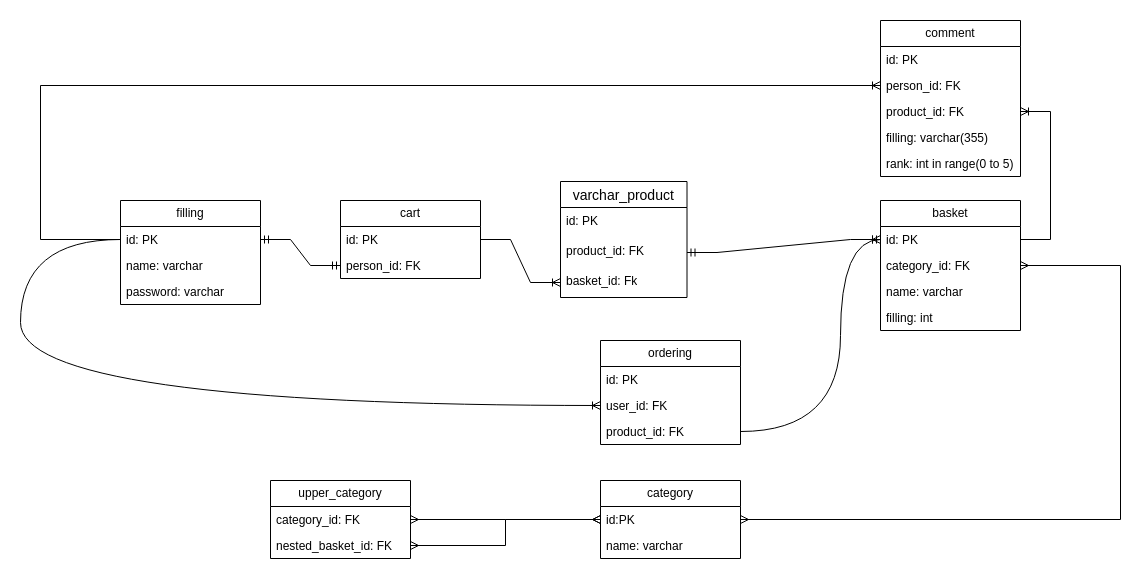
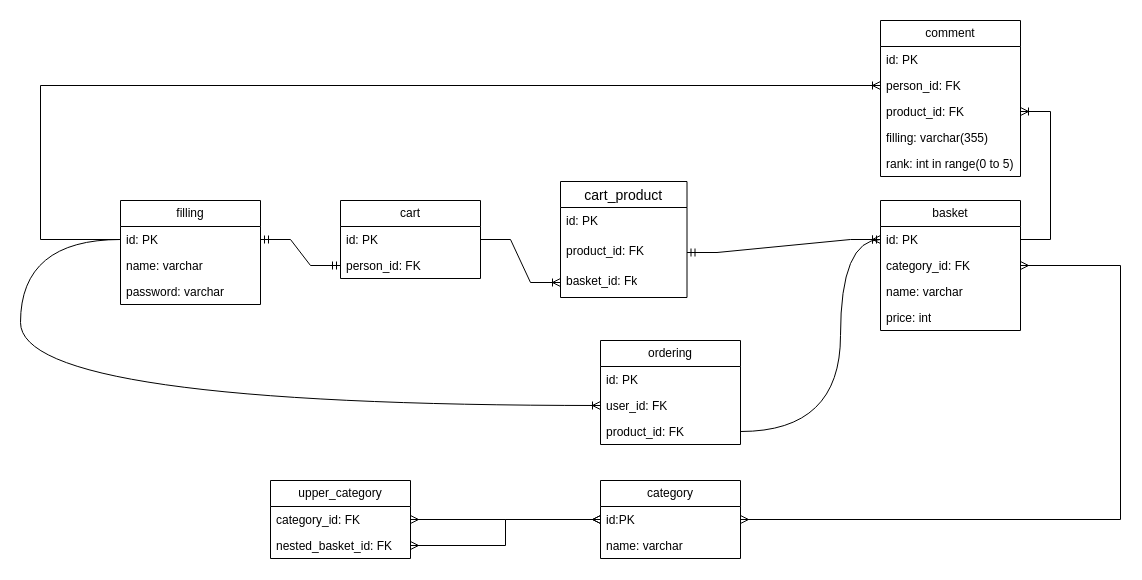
  <mxCell id="0" />
  <mxCell id="1" parent="0" />
  <mxCell id="2" value="filling" style="swimlane;fontStyle=0;childLayout=stackLayout;horizontal=1;startSize=26;fillColor=none;horizontalStack=0;resizeParent=1;resizeParentMax=0;resizeLast=0;collapsible=1;marginBottom=0;whiteSpace=wrap;html=1;" vertex="1" parent="1"><mxGeometry x="120" y="200" width="140" height="104" as="geometry" /></mxCell>
  <mxCell id="3" value="id: PK" style="text;strokeColor=none;fillColor=none;align=left;verticalAlign=top;spacingLeft=4;spacingRight=4;overflow=hidden;rotatable=0;points=[[0,0.5],[1,0.5]];portConstraint=eastwest;whiteSpace=wrap;html=1;" vertex="1" parent="2"><mxGeometry y="26" width="140" height="26" as="geometry" /></mxCell>
  <mxCell id="4" value="name: varchar" style="text;strokeColor=none;fillColor=none;align=left;verticalAlign=top;spacingLeft=4;spacingRight=4;overflow=hidden;rotatable=0;points=[[0,0.5],[1,0.5]];portConstraint=eastwest;whiteSpace=wrap;html=1;" vertex="1" parent="2"><mxGeometry y="52" width="140" height="26" as="geometry" /></mxCell>
  <mxCell id="5" value="password: varchar" style="text;strokeColor=none;fillColor=none;align=left;verticalAlign=top;spacingLeft=4;spacingRight=4;overflow=hidden;rotatable=0;points=[[0,0.5],[1,0.5]];portConstraint=eastwest;whiteSpace=wrap;html=1;" vertex="1" parent="2"><mxGeometry y="78" width="140" height="26" as="geometry" /></mxCell>
  <mxCell id="6" value="cart" style="swimlane;fontStyle=0;childLayout=stackLayout;horizontal=1;startSize=26;fillColor=none;horizontalStack=0;resizeParent=1;resizeParentMax=0;resizeLast=0;collapsible=1;marginBottom=0;whiteSpace=wrap;html=1;" vertex="1" parent="1"><mxGeometry x="340" y="200" width="140" height="78" as="geometry" /></mxCell>
  <mxCell id="7" value="id: PK" style="text;strokeColor=none;fillColor=none;align=left;verticalAlign=top;spacingLeft=4;spacingRight=4;overflow=hidden;rotatable=0;points=[[0,0.5],[1,0.5]];portConstraint=eastwest;whiteSpace=wrap;html=1;" vertex="1" parent="6"><mxGeometry y="26" width="140" height="26" as="geometry" /></mxCell>
  <mxCell id="8" value="person_id: FK" style="text;strokeColor=none;fillColor=none;align=left;verticalAlign=top;spacingLeft=4;spacingRight=4;overflow=hidden;rotatable=0;points=[[0,0.5],[1,0.5]];portConstraint=eastwest;whiteSpace=wrap;html=1;" vertex="1" parent="6"><mxGeometry y="52" width="140" height="26" as="geometry" /></mxCell>
  <mxCell id="9" value="" style="edgeStyle=entityRelationEdgeStyle;fontSize=12;html=1;endArrow=ERmandOne;startArrow=ERmandOne;rounded=0;" edge="1" parent="1" source="3" target="8"><mxGeometry width="100" height="100" relative="1" as="geometry"><mxPoint x="600" y="570" as="sourcePoint" /><mxPoint x="700" y="470" as="targetPoint" /></mxGeometry></mxCell>
  <mxCell id="10" value="basket" style="swimlane;fontStyle=0;childLayout=stackLayout;horizontal=1;startSize=26;fillColor=none;horizontalStack=0;resizeParent=1;resizeParentMax=0;resizeLast=0;collapsible=1;marginBottom=0;whiteSpace=wrap;html=1;" vertex="1" parent="1"><mxGeometry x="880" y="200" width="140" height="130" as="geometry" /></mxCell>
  <mxCell id="11" value="id: PK" style="text;strokeColor=none;fillColor=none;align=left;verticalAlign=top;spacingLeft=4;spacingRight=4;overflow=hidden;rotatable=0;points=[[0,0.5],[1,0.5]];portConstraint=eastwest;whiteSpace=wrap;html=1;" vertex="1" parent="10"><mxGeometry y="26" width="140" height="26" as="geometry" /></mxCell>
  <mxCell id="12" value="category_id: FK" style="text;strokeColor=none;fillColor=none;align=left;verticalAlign=top;spacingLeft=4;spacingRight=4;overflow=hidden;rotatable=0;points=[[0,0.5],[1,0.5]];portConstraint=eastwest;whiteSpace=wrap;html=1;" vertex="1" parent="10"><mxGeometry y="52" width="140" height="26" as="geometry" /></mxCell>
  <mxCell id="13" value="name: varchar" style="text;strokeColor=none;fillColor=none;align=left;verticalAlign=top;spacingLeft=4;spacingRight=4;overflow=hidden;rotatable=0;points=[[0,0.5],[1,0.5]];portConstraint=eastwest;whiteSpace=wrap;html=1;" vertex="1" parent="10"><mxGeometry y="78" width="140" height="26" as="geometry" /></mxCell>
- <mxCell id="14" value="filling: int" style="text;strokeColor=none;fillColor=none;align=left;verticalAlign=top;spacingLeft=4;spacingRight=4;overflow=hidden;rotatable=0;points=[[0,0.5],[1,0.5]];portConstraint=eastwest;whiteSpace=wrap;html=1;" vertex="1" parent="10"><mxGeometry y="104" width="140" height="26" as="geometry" /></mxCell>
+ <mxCell id="14" value="price: int" style="text;strokeColor=none;fillColor=none;align=left;verticalAlign=top;spacingLeft=4;spacingRight=4;overflow=hidden;rotatable=0;points=[[0,0.5],[1,0.5]];portConstraint=eastwest;whiteSpace=wrap;html=1;" vertex="1" parent="10"><mxGeometry y="104" width="140" height="26" as="geometry" /></mxCell>
  <mxCell id="15" value="comment" style="swimlane;fontStyle=0;childLayout=stackLayout;horizontal=1;startSize=26;fillColor=none;horizontalStack=0;resizeParent=1;resizeParentMax=0;resizeLast=0;collapsible=1;marginBottom=0;whiteSpace=wrap;html=1;" vertex="1" parent="1"><mxGeometry x="880" y="20" width="140" height="156" as="geometry" /></mxCell>
  <mxCell id="16" value="id: PK" style="text;strokeColor=none;fillColor=none;align=left;verticalAlign=top;spacingLeft=4;spacingRight=4;overflow=hidden;rotatable=0;points=[[0,0.5],[1,0.5]];portConstraint=eastwest;whiteSpace=wrap;html=1;" vertex="1" parent="15"><mxGeometry y="26" width="140" height="26" as="geometry" /></mxCell>
  <mxCell id="17" value="person_id: FK" style="text;strokeColor=none;fillColor=none;align=left;verticalAlign=top;spacingLeft=4;spacingRight=4;overflow=hidden;rotatable=0;points=[[0,0.5],[1,0.5]];portConstraint=eastwest;whiteSpace=wrap;html=1;" vertex="1" parent="15"><mxGeometry y="52" width="140" height="26" as="geometry" /></mxCell>
  <mxCell id="18" value="product_id: FK" style="text;strokeColor=none;fillColor=none;align=left;verticalAlign=top;spacingLeft=4;spacingRight=4;overflow=hidden;rotatable=0;points=[[0,0.5],[1,0.5]];portConstraint=eastwest;whiteSpace=wrap;html=1;" vertex="1" parent="15"><mxGeometry y="78" width="140" height="26" as="geometry" /></mxCell>
  <mxCell id="19" value="filling: varchar(355)" style="text;strokeColor=none;fillColor=none;align=left;verticalAlign=top;spacingLeft=4;spacingRight=4;overflow=hidden;rotatable=0;points=[[0,0.5],[1,0.5]];portConstraint=eastwest;whiteSpace=wrap;html=1;" vertex="1" parent="15"><mxGeometry y="104" width="140" height="26" as="geometry" /></mxCell>
  <mxCell id="20" value="rank: int in range(0 to 5)" style="text;strokeColor=none;fillColor=none;align=left;verticalAlign=top;spacingLeft=4;spacingRight=4;overflow=hidden;rotatable=0;points=[[0,0.5],[1,0.5]];portConstraint=eastwest;whiteSpace=wrap;html=1;" vertex="1" parent="15"><mxGeometry y="130" width="140" height="26" as="geometry" /></mxCell>
  <mxCell id="21" value="" style="edgeStyle=entityRelationEdgeStyle;fontSize=12;html=1;endArrow=ERoneToMany;rounded=0;" edge="1" parent="1" source="11" target="18"><mxGeometry width="100" height="100" relative="1" as="geometry"><mxPoint x="750" y="301" as="sourcePoint" /><mxPoint x="890" y="249" as="targetPoint" /></mxGeometry></mxCell>
  <mxCell id="22" value="" style="edgeStyle=elbowEdgeStyle;fontSize=12;html=1;endArrow=ERoneToMany;rounded=0;entryX=0;entryY=0.5;entryDx=0;entryDy=0;exitX=0;exitY=0.5;exitDx=0;exitDy=0;" edge="1" parent="1" source="3" target="17"><mxGeometry width="100" height="100" relative="1" as="geometry"><mxPoint x="210" y="130" as="sourcePoint" /><mxPoint x="810" y="-100" as="targetPoint" /><Array as="points"><mxPoint x="40" y="160" /></Array></mxGeometry></mxCell>
  <mxCell id="23" value="ordering" style="swimlane;fontStyle=0;childLayout=stackLayout;horizontal=1;startSize=26;fillColor=none;horizontalStack=0;resizeParent=1;resizeParentMax=0;resizeLast=0;collapsible=1;marginBottom=0;whiteSpace=wrap;html=1;" vertex="1" parent="1"><mxGeometry x="600" y="340" width="140" height="104" as="geometry" /></mxCell>
  <mxCell id="24" value="id: PK" style="text;strokeColor=none;fillColor=none;align=left;verticalAlign=top;spacingLeft=4;spacingRight=4;overflow=hidden;rotatable=0;points=[[0,0.5],[1,0.5]];portConstraint=eastwest;whiteSpace=wrap;html=1;" vertex="1" parent="23"><mxGeometry y="26" width="140" height="26" as="geometry" /></mxCell>
  <mxCell id="25" value="user_id: FK" style="text;strokeColor=none;fillColor=none;align=left;verticalAlign=top;spacingLeft=4;spacingRight=4;overflow=hidden;rotatable=0;points=[[0,0.5],[1,0.5]];portConstraint=eastwest;whiteSpace=wrap;html=1;" vertex="1" parent="23"><mxGeometry y="52" width="140" height="26" as="geometry" /></mxCell>
  <mxCell id="26" value="product_id: FK" style="text;strokeColor=none;fillColor=none;align=left;verticalAlign=top;spacingLeft=4;spacingRight=4;overflow=hidden;rotatable=0;points=[[0,0.5],[1,0.5]];portConstraint=eastwest;whiteSpace=wrap;html=1;" vertex="1" parent="23"><mxGeometry y="78" width="140" height="26" as="geometry" /></mxCell>
  <mxCell id="27" value="" style="edgeStyle=orthogonalEdgeStyle;fontSize=12;html=1;endArrow=ERoneToMany;rounded=0;curved=1;" edge="1" parent="1" source="3" target="25"><mxGeometry width="100" height="100" relative="1" as="geometry"><mxPoint x="90" y="430" as="sourcePoint" /><mxPoint x="540" y="420" as="targetPoint" /><Array as="points"><mxPoint x="20" y="239" /><mxPoint x="20" y="405" /></Array></mxGeometry></mxCell>
  <mxCell id="28" value="" style="edgeStyle=orthogonalEdgeStyle;fontSize=12;html=1;endArrow=ERoneToMany;rounded=0;exitX=1;exitY=0.5;exitDx=0;exitDy=0;curved=1;" edge="1" parent="1" source="26" target="11"><mxGeometry width="100" height="100" relative="1" as="geometry"><mxPoint x="810" y="442" as="sourcePoint" /><mxPoint x="910" y="342" as="targetPoint" /><Array as="points"><mxPoint x="840" y="431" /><mxPoint x="840" y="239" /></Array></mxGeometry></mxCell>
  <mxCell id="29" value="category" style="swimlane;fontStyle=0;childLayout=stackLayout;horizontal=1;startSize=26;fillColor=none;horizontalStack=0;resizeParent=1;resizeParentMax=0;resizeLast=0;collapsible=1;marginBottom=0;whiteSpace=wrap;html=1;" vertex="1" parent="1"><mxGeometry x="600" y="480" width="140" height="78" as="geometry" /></mxCell>
  <mxCell id="30" value="id:PK" style="text;strokeColor=none;fillColor=none;align=left;verticalAlign=top;spacingLeft=4;spacingRight=4;overflow=hidden;rotatable=0;points=[[0,0.5],[1,0.5]];portConstraint=eastwest;whiteSpace=wrap;html=1;" vertex="1" parent="29"><mxGeometry y="26" width="140" height="26" as="geometry" /></mxCell>
  <mxCell id="31" value="name: varchar" style="text;strokeColor=none;fillColor=none;align=left;verticalAlign=top;spacingLeft=4;spacingRight=4;overflow=hidden;rotatable=0;points=[[0,0.5],[1,0.5]];portConstraint=eastwest;whiteSpace=wrap;html=1;" vertex="1" parent="29"><mxGeometry y="52" width="140" height="26" as="geometry" /></mxCell>
  <mxCell id="32" value="upper_category" style="swimlane;fontStyle=0;childLayout=stackLayout;horizontal=1;startSize=26;fillColor=none;horizontalStack=0;resizeParent=1;resizeParentMax=0;resizeLast=0;collapsible=1;marginBottom=0;whiteSpace=wrap;html=1;" vertex="1" parent="1"><mxGeometry x="270" y="480" width="140" height="78" as="geometry" /></mxCell>
  <mxCell id="33" value="category_id: FK" style="text;strokeColor=none;fillColor=none;align=left;verticalAlign=top;spacingLeft=4;spacingRight=4;overflow=hidden;rotatable=0;points=[[0,0.5],[1,0.5]];portConstraint=eastwest;whiteSpace=wrap;html=1;" vertex="1" parent="32"><mxGeometry y="26" width="140" height="26" as="geometry" /></mxCell>
  <mxCell id="34" value="nested_basket_id: FK" style="text;strokeColor=none;fillColor=none;align=left;verticalAlign=top;spacingLeft=4;spacingRight=4;overflow=hidden;rotatable=0;points=[[0,0.5],[1,0.5]];portConstraint=eastwest;whiteSpace=wrap;html=1;" vertex="1" parent="32"><mxGeometry y="52" width="140" height="26" as="geometry" /></mxCell>
  <mxCell id="35" value="" style="edgeStyle=elbowEdgeStyle;fontSize=12;html=1;endArrow=ERmany;startArrow=ERmany;rounded=0;exitX=1;exitY=0.5;exitDx=0;exitDy=0;" edge="1" parent="1" source="34" target="30"><mxGeometry width="100" height="100" relative="1" as="geometry"><mxPoint x="630" y="410" as="sourcePoint" /><mxPoint x="730" y="310" as="targetPoint" /></mxGeometry></mxCell>
  <mxCell id="36" value="" style="edgeStyle=elbowEdgeStyle;fontSize=12;html=1;endArrow=ERmany;startArrow=ERmany;rounded=0;entryX=1;entryY=0.5;entryDx=0;entryDy=0;" edge="1" parent="1" source="30" target="12"><mxGeometry width="100" height="100" relative="1" as="geometry"><mxPoint x="660" y="420" as="sourcePoint" /><mxPoint x="760" y="320" as="targetPoint" /><Array as="points"><mxPoint x="1120" y="400" /></Array></mxGeometry></mxCell>
- <mxCell id="37" value="varchar_product" style="swimlane;fontStyle=0;childLayout=stackLayout;horizontal=1;startSize=26;horizontalStack=0;resizeParent=1;resizeParentMax=0;resizeLast=0;collapsible=1;marginBottom=0;align=center;fontSize=14;" vertex="1" parent="1"><mxGeometry x="560" y="181" width="126.5" height="116" as="geometry" /></mxCell>
+ <mxCell id="37" value="cart_product" style="swimlane;fontStyle=0;childLayout=stackLayout;horizontal=1;startSize=26;horizontalStack=0;resizeParent=1;resizeParentMax=0;resizeLast=0;collapsible=1;marginBottom=0;align=center;fontSize=14;" vertex="1" parent="1"><mxGeometry x="560" y="181" width="126.5" height="116" as="geometry" /></mxCell>
  <mxCell id="38" value="id: PK" style="text;strokeColor=none;fillColor=none;spacingLeft=4;spacingRight=4;overflow=hidden;rotatable=0;points=[[0,0.5],[1,0.5]];portConstraint=eastwest;fontSize=12;whiteSpace=wrap;html=1;" vertex="1" parent="37"><mxGeometry y="26" width="126.5" height="30" as="geometry" /></mxCell>
  <mxCell id="39" value="product_id: FK" style="text;strokeColor=none;fillColor=none;spacingLeft=4;spacingRight=4;overflow=hidden;rotatable=0;points=[[0,0.5],[1,0.5]];portConstraint=eastwest;fontSize=12;whiteSpace=wrap;html=1;" vertex="1" parent="37"><mxGeometry y="56" width="126.5" height="30" as="geometry" /></mxCell>
  <mxCell id="40" value="basket_id: Fk" style="text;strokeColor=none;fillColor=none;spacingLeft=4;spacingRight=4;overflow=hidden;rotatable=0;points=[[0,0.5],[1,0.5]];portConstraint=eastwest;fontSize=12;whiteSpace=wrap;html=1;" vertex="1" parent="37"><mxGeometry y="86" width="126.5" height="30" as="geometry" /></mxCell>
  <mxCell id="41" value="" style="edgeStyle=entityRelationEdgeStyle;fontSize=12;html=1;endArrow=ERoneToMany;rounded=0;" edge="1" parent="1" source="7" target="40"><mxGeometry width="100" height="100" relative="1" as="geometry"><mxPoint x="550" y="360" as="sourcePoint" /><mxPoint x="650" y="260" as="targetPoint" /></mxGeometry></mxCell>
  <mxCell id="42" value="" style="edgeStyle=entityRelationEdgeStyle;fontSize=12;html=1;endArrow=ERmandOne;startArrow=ERmandOne;rounded=0;" edge="1" parent="1" source="39" target="11"><mxGeometry width="100" height="100" relative="1" as="geometry"><mxPoint x="550" y="360" as="sourcePoint" /><mxPoint x="650" y="260" as="targetPoint" /></mxGeometry></mxCell>
  <mxCell id="43" value="" style="edgeStyle=elbowEdgeStyle;fontSize=12;html=1;endArrow=ERmany;startArrow=ERmany;rounded=0;" edge="1" parent="1" source="33" target="30"><mxGeometry width="100" height="100" relative="1" as="geometry"><mxPoint x="420" y="555" as="sourcePoint" /><mxPoint x="610" y="529" as="targetPoint" /></mxGeometry></mxCell>
